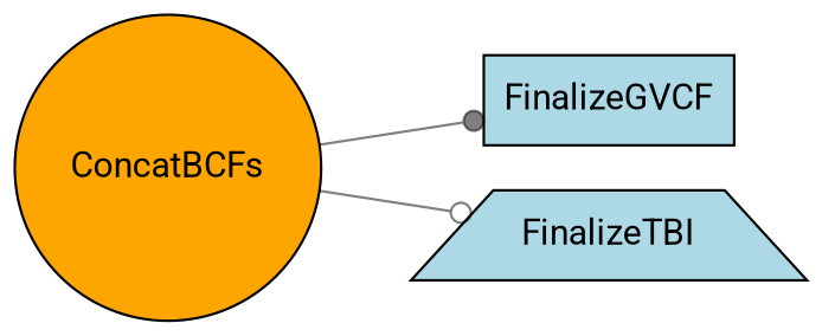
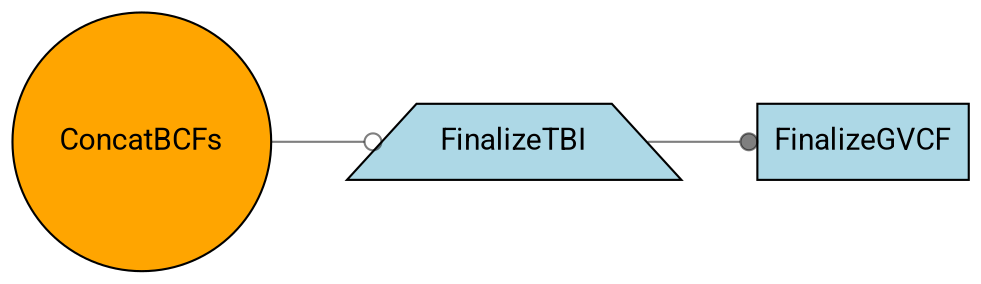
  digraph {
    compound=true
    rankdir=LR
    node [fillcolor=lightblue fontname=Roboto style=filled]
    edge [color="#00000080"]
    n1 [fillcolor=orange label=ConcatBCFs shape=circle]
    n2 [label=FinalizeGVCF shape=box]
    n3 [label=FinalizeTBI shape=trapezium]
-   n1 -> n2 [arrowhead=dot]
+   n3 -> n2 [arrowhead=dot]
    n1 -> n3 [arrowhead=odot]
  }
